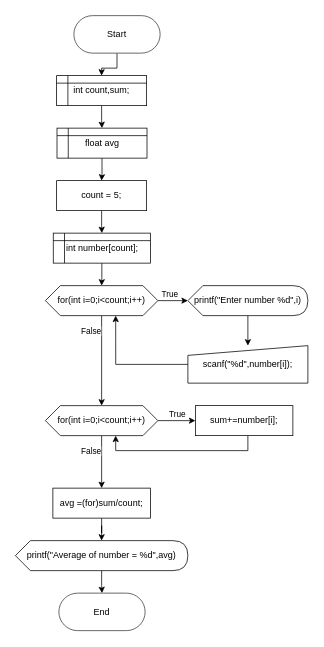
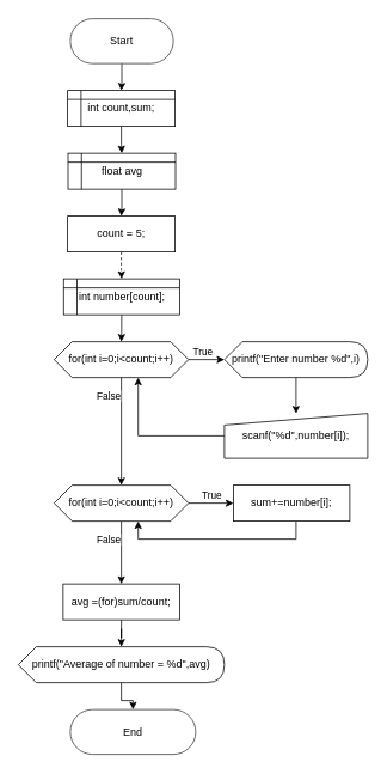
  <mxCell id="0" />
  <mxCell id="1" parent="0" />
  <mxCell id="2" style="edgeStyle=orthogonalEdgeStyle;rounded=0;orthogonalLoop=1;jettySize=auto;html=1;entryX=0.5;entryY=0;entryDx=0;entryDy=0;" edge="1" parent="1" source="3" target="5"><mxGeometry relative="1" as="geometry" /></mxCell>
- <mxCell id="3" value="&lt;font&gt;Start&lt;/font&gt;" style="rounded=1;whiteSpace=wrap;html=1;fillColor=light-dark(#FFFFFF,#FFFFFF);strokeColor=light-dark(#36393D,#000000);arcSize=50;fontColor=light-dark(#000000,#000000);" vertex="1" parent="1"><mxGeometry x="98" y="20" width="115" height="50" as="geometry" /></mxCell>
+ <mxCell id="3" value="&lt;font&gt;Start&lt;/font&gt;" style="rounded=1;whiteSpace=wrap;html=1;fillColor=light-dark(#FFFFFF,#FFFFFF);strokeColor=light-dark(#36393D,#000000);arcSize=50;fontColor=light-dark(#000000,#000000);" vertex="1" parent="1"><mxGeometry x="78" y="20" width="115" height="50" as="geometry" /></mxCell>
  <mxCell id="4" style="edgeStyle=orthogonalEdgeStyle;rounded=0;orthogonalLoop=1;jettySize=auto;html=1;" edge="1" parent="1" source="5" target="7"><mxGeometry relative="1" as="geometry" /></mxCell>
  <mxCell id="5" value="int count,sum;" style="shape=internalStorage;whiteSpace=wrap;html=1;backgroundOutline=1;fillColor=light-dark(#FFFFFF,#FFFFFF);fontColor=light-dark(#000000,#000000);strokeColor=light-dark(#000000,#000000);dx=15;dy=10;" vertex="1" parent="1"><mxGeometry x="75" y="100" width="120" height="40" as="geometry" /></mxCell>
  <mxCell id="6" style="edgeStyle=orthogonalEdgeStyle;rounded=0;orthogonalLoop=1;jettySize=auto;html=1;entryX=0.5;entryY=0;entryDx=0;entryDy=0;" edge="1" parent="1" source="7" target="9"><mxGeometry relative="1" as="geometry" /></mxCell>
  <mxCell id="7" value="float avg" style="shape=internalStorage;whiteSpace=wrap;html=1;backgroundOutline=1;fillColor=light-dark(#FFFFFF,#FFFFFF);fontColor=light-dark(#000000,#000000);strokeColor=light-dark(#000000,#000000);dx=15;dy=10;" vertex="1" parent="1"><mxGeometry x="75.5" y="170" width="120" height="40" as="geometry" /></mxCell>
- <mxCell id="8" style="edgeStyle=orthogonalEdgeStyle;rounded=0;orthogonalLoop=1;jettySize=auto;html=1;" edge="1" parent="1" source="9" target="11"><mxGeometry relative="1" as="geometry" /></mxCell>
+ <mxCell id="8" style="edgeStyle=orthogonalEdgeStyle;rounded=0;orthogonalLoop=1;jettySize=auto;html=1;dashed=1;" edge="1" parent="1" source="9" target="11"><mxGeometry relative="1" as="geometry" /></mxCell>
  <mxCell id="9" value="&lt;font style=&quot;color: light-dark(rgb(0, 0, 0), rgb(0, 0, 0));&quot;&gt;count = 5;&lt;/font&gt;" style="rounded=0;whiteSpace=wrap;html=1;fillColor=light-dark(#FFFFFF,#FFFFFF);strokeColor=light-dark(#000000,#000000);" vertex="1" parent="1"><mxGeometry x="75" y="240" width="120" height="40" as="geometry" /></mxCell>
  <mxCell id="10" style="edgeStyle=orthogonalEdgeStyle;rounded=0;orthogonalLoop=1;jettySize=auto;html=1;entryX=0.5;entryY=0;entryDx=0;entryDy=0;" edge="1" parent="1" source="11" target="16"><mxGeometry relative="1" as="geometry" /></mxCell>
  <mxCell id="11" value="int number[count];" style="shape=internalStorage;whiteSpace=wrap;html=1;backgroundOutline=1;fillColor=light-dark(#FFFFFF,#FFFFFF);fontColor=light-dark(#000000,#000000);strokeColor=light-dark(#000000,#000000);dx=15;dy=10;" vertex="1" parent="1"><mxGeometry x="70.5" y="310" width="129.5" height="40" as="geometry" /></mxCell>
  <mxCell id="12" value="" style="edgeStyle=orthogonalEdgeStyle;rounded=0;orthogonalLoop=1;jettySize=auto;html=1;entryX=0;entryY=0.5;entryDx=0;entryDy=0;entryPerimeter=0;" edge="1" parent="1" source="16" target="27"><mxGeometry relative="1" as="geometry"><mxPoint x="250" y="400" as="targetPoint" /><Array as="points" /></mxGeometry></mxCell>
  <mxCell id="13" value="True" style="edgeLabel;html=1;align=center;verticalAlign=middle;resizable=0;points=[];" vertex="1" connectable="0" parent="12"><mxGeometry x="-0.261" y="1" relative="1" as="geometry"><mxPoint y="-9" as="offset" /></mxGeometry></mxCell>
  <mxCell id="14" style="edgeStyle=orthogonalEdgeStyle;rounded=0;orthogonalLoop=1;jettySize=auto;html=1;entryX=0.5;entryY=0;entryDx=0;entryDy=0;" edge="1" parent="1" source="16" target="21"><mxGeometry relative="1" as="geometry"><mxPoint x="135" y="540" as="targetPoint" /></mxGeometry></mxCell>
  <mxCell id="15" value="False" style="edgeLabel;html=1;align=center;verticalAlign=middle;resizable=0;points=[];" vertex="1" connectable="0" parent="14"><mxGeometry x="-0.222" y="-1" relative="1" as="geometry"><mxPoint x="-14" y="-27" as="offset" /></mxGeometry></mxCell>
  <mxCell id="16" value="for(int i=0;i&amp;lt;count;i++)" style="shape=hexagon;perimeter=hexagonPerimeter2;whiteSpace=wrap;html=1;fixedSize=1;size=20;fillColor=light-dark(#FFFFFF,#FFFFFF);strokeColor=light-dark(#000000,#000000);fontColor=light-dark(#000000,#000000);" vertex="1" parent="1"><mxGeometry x="60" y="380" width="150" height="40" as="geometry" /></mxCell>
  <mxCell id="17" value="" style="edgeStyle=orthogonalEdgeStyle;rounded=0;orthogonalLoop=1;jettySize=auto;html=1;" edge="1" parent="1" source="21" target="23"><mxGeometry relative="1" as="geometry" /></mxCell>
  <mxCell id="18" value="True" style="edgeLabel;html=1;align=center;verticalAlign=middle;resizable=0;points=[];" vertex="1" connectable="0" parent="17"><mxGeometry x="0.01" y="1" relative="1" as="geometry"><mxPoint y="-9" as="offset" /></mxGeometry></mxCell>
  <mxCell id="19" value="" style="edgeStyle=orthogonalEdgeStyle;rounded=0;orthogonalLoop=1;jettySize=auto;html=1;" edge="1" parent="1" source="21" target="25"><mxGeometry relative="1" as="geometry" /></mxCell>
  <mxCell id="20" value="False" style="edgeLabel;html=1;align=center;verticalAlign=middle;resizable=0;points=[];" vertex="1" connectable="0" parent="19"><mxGeometry x="-0.147" y="1" relative="1" as="geometry"><mxPoint x="-16" y="-10" as="offset" /></mxGeometry></mxCell>
  <mxCell id="21" value="for(int i=0;i&amp;lt;count;i++)" style="shape=hexagon;perimeter=hexagonPerimeter2;whiteSpace=wrap;html=1;fixedSize=1;size=20;fillColor=light-dark(#FFFFFF,#FFFFFF);strokeColor=light-dark(#000000,#000000);fontColor=light-dark(#000000,#000000);" vertex="1" parent="1"><mxGeometry x="60" y="540" width="150" height="40" as="geometry" /></mxCell>
  <mxCell id="22" style="edgeStyle=orthogonalEdgeStyle;rounded=0;orthogonalLoop=1;jettySize=auto;html=1;entryX=0.625;entryY=1;entryDx=0;entryDy=0;" edge="1" parent="1" source="23" target="21"><mxGeometry relative="1" as="geometry"><Array as="points"><mxPoint x="330" y="600" /><mxPoint x="154" y="600" /></Array></mxGeometry></mxCell>
  <mxCell id="23" value="sum+=number[i];" style="whiteSpace=wrap;html=1;fillColor=light-dark(#FFFFFF,#FFFFFF);strokeColor=light-dark(#000000,#000000);fontColor=light-dark(#000000,#000000);" vertex="1" parent="1"><mxGeometry x="260" y="540" width="130" height="40" as="geometry" /></mxCell>
  <mxCell id="24" style="edgeStyle=orthogonalEdgeStyle;rounded=0;orthogonalLoop=1;jettySize=auto;html=1;exitX=0.5;exitY=1;exitDx=0;exitDy=0;" edge="1" parent="1" source="25" target="31"><mxGeometry relative="1" as="geometry" /></mxCell>
  <mxCell id="25" value="avg =(for)sum/count;" style="whiteSpace=wrap;html=1;fillColor=light-dark(#FFFFFF,#FFFFFF);strokeColor=light-dark(#000000,#000000);fontColor=light-dark(#000000,#000000);" vertex="1" parent="1"><mxGeometry x="70" y="650" width="130" height="40" as="geometry" /></mxCell>
  <mxCell id="26" style="edgeStyle=orthogonalEdgeStyle;rounded=0;orthogonalLoop=1;jettySize=auto;html=1;entryX=0.5;entryY=0;entryDx=0;entryDy=0;" edge="1" parent="1" source="27" target="29"><mxGeometry relative="1" as="geometry" /></mxCell>
  <mxCell id="27" value="printf(&quot;Enter number %d&quot;,i)" style="shape=display;whiteSpace=wrap;html=1;fillColor=light-dark(#FFFFFF,#FFFFFF);strokeColor=light-dark(#000000,#000000);fontColor=light-dark(#000000,#000000);size=0.125;" vertex="1" parent="1"><mxGeometry x="250" y="380" width="160" height="40" as="geometry" /></mxCell>
  <mxCell id="28" style="edgeStyle=orthogonalEdgeStyle;rounded=0;orthogonalLoop=1;jettySize=auto;html=1;entryX=0.625;entryY=1;entryDx=0;entryDy=0;" edge="1" parent="1" source="29" target="16"><mxGeometry relative="1" as="geometry" /></mxCell>
  <mxCell id="29" value="scanf(&quot;%d&quot;,number[i]);" style="shape=manualInput;whiteSpace=wrap;html=1;fontColor=light-dark(#000000,#000000);fillColor=light-dark(#FFFFFF,#FFFFFF);strokeColor=light-dark(#000000,#000000);size=13;" vertex="1" parent="1"><mxGeometry x="250" y="460" width="160" height="50" as="geometry" /></mxCell>
  <mxCell id="30" value="" style="edgeStyle=orthogonalEdgeStyle;rounded=0;orthogonalLoop=1;jettySize=auto;html=1;" edge="1" parent="1" source="31" target="32"><mxGeometry relative="1" as="geometry" /></mxCell>
  <mxCell id="31" value="printf(&quot;Average of number = %d&quot;,avg)" style="shape=display;whiteSpace=wrap;html=1;fillColor=light-dark(#FFFFFF,#FFFFFF);strokeColor=light-dark(#000000,#000000);fontColor=light-dark(#000000,#000000);size=0.087;" vertex="1" parent="1"><mxGeometry x="20" y="720" width="230" height="40" as="geometry" /></mxCell>
- <mxCell id="32" value="&lt;font&gt;End&lt;/font&gt;" style="rounded=1;whiteSpace=wrap;html=1;fillColor=light-dark(#FFFFFF,#FFFFFF);strokeColor=light-dark(#36393D,#000000);arcSize=50;fontColor=light-dark(#000000,#000000);" vertex="1" parent="1"><mxGeometry x="78" y="790" width="115" height="50" as="geometry" /></mxCell>
+ <mxCell id="32" value="&lt;font&gt;End&lt;/font&gt;" style="rounded=1;whiteSpace=wrap;html=1;fillColor=light-dark(#FFFFFF,#FFFFFF);strokeColor=light-dark(#36393D,#000000);arcSize=50;fontColor=light-dark(#000000,#000000);" vertex="1" parent="1"><mxGeometry x="78" y="790" width="140" height="50" as="geometry" /></mxCell>
